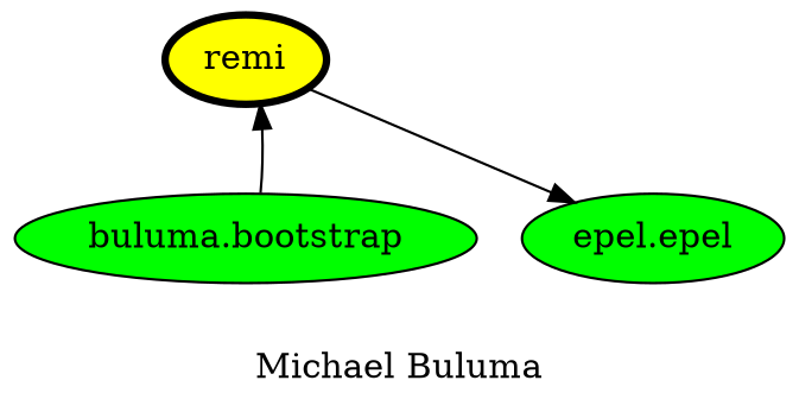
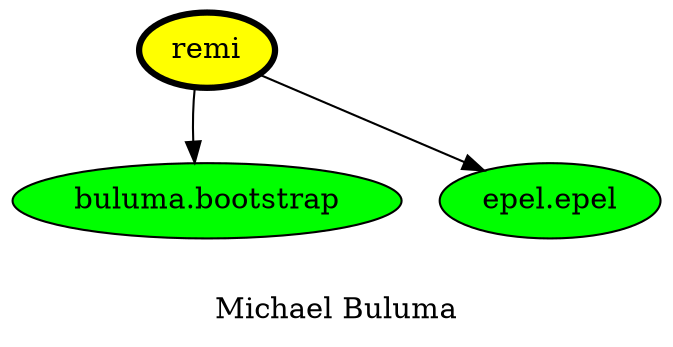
  digraph {
    label="Michael Buluma"
    node [fillcolor=green style=filled]
    remi [fillcolor=yellow penwidth=3]
    "buluma.bootstrap"
    n3 [label="epel.epel"]
-   "buluma.bootstrap" -> remi
+   remi -> "buluma.bootstrap"
    remi -> n3
  }
